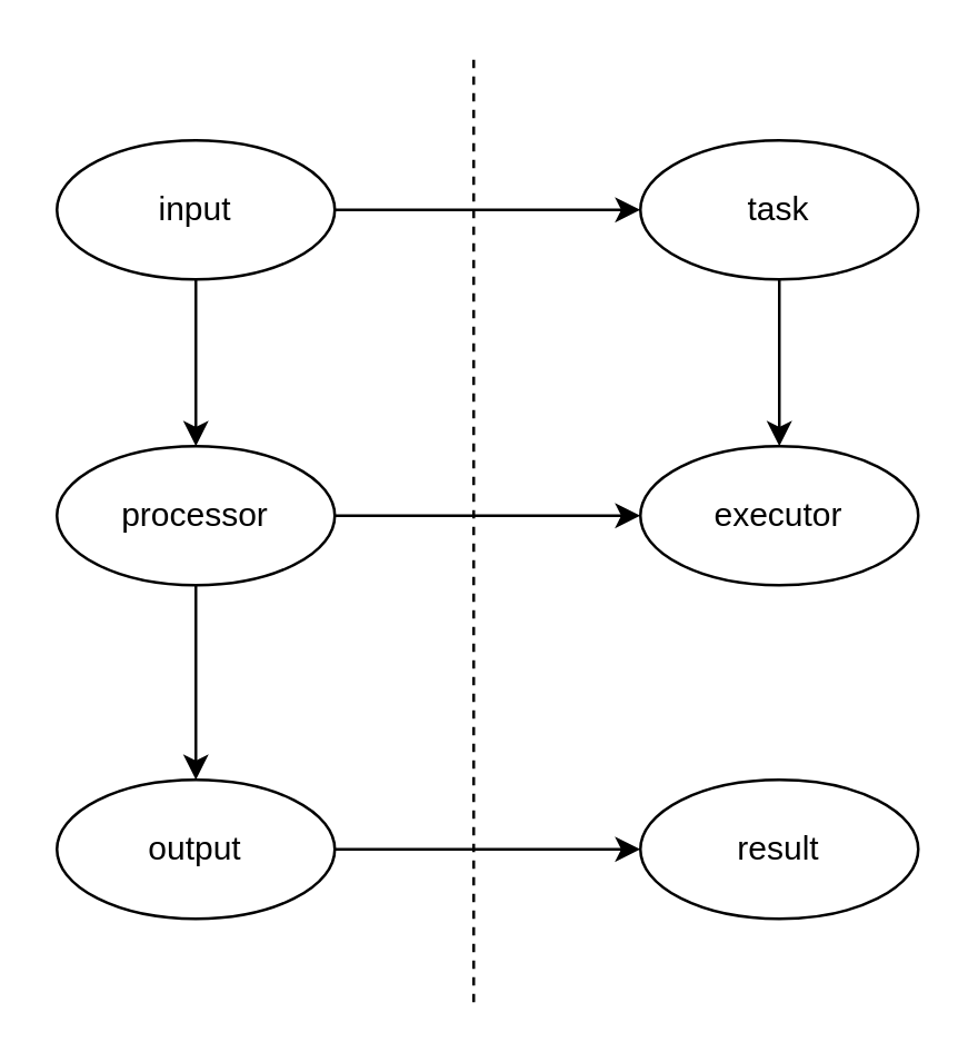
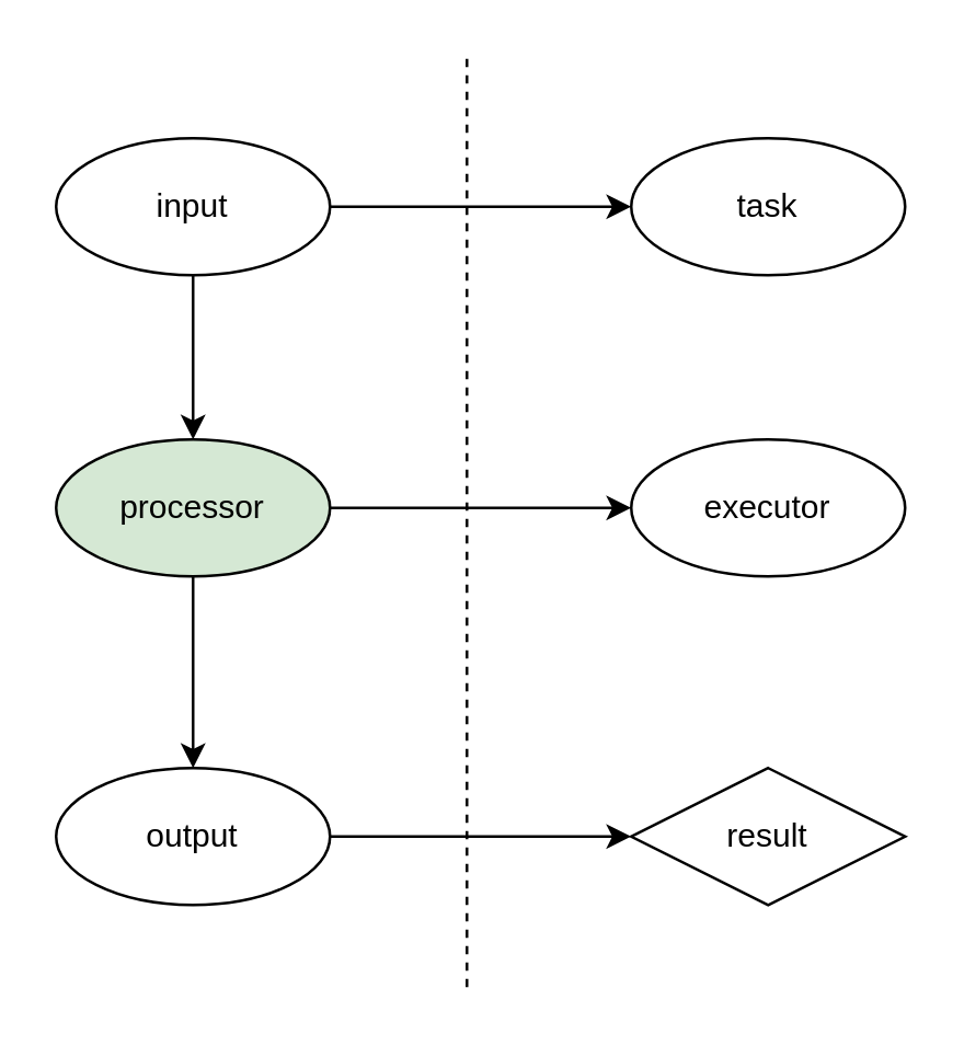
  <mxCell id="0" />
  <mxCell id="1" parent="0" />
  <mxCell id="2" style="edgeStyle=orthogonalEdgeStyle;rounded=0;orthogonalLoop=1;jettySize=auto;html=1;exitX=0.5;exitY=1;exitDx=0;exitDy=0;entryX=0.5;entryY=0;entryDx=0;entryDy=0;" edge="1" parent="1" source="4" target="7"><mxGeometry relative="1" as="geometry" /></mxCell>
  <mxCell id="3" style="edgeStyle=orthogonalEdgeStyle;rounded=0;orthogonalLoop=1;jettySize=auto;html=1;exitX=1;exitY=0.5;exitDx=0;exitDy=0;" edge="1" parent="1" source="4" target="12"><mxGeometry relative="1" as="geometry" /></mxCell>
  <mxCell id="4" value="input" style="ellipse;whiteSpace=wrap;html=1;" vertex="1" parent="1"><mxGeometry x="20" y="50" width="100" height="50" as="geometry" /></mxCell>
  <mxCell id="5" style="edgeStyle=orthogonalEdgeStyle;rounded=0;orthogonalLoop=1;jettySize=auto;html=1;exitX=0.5;exitY=1;exitDx=0;exitDy=0;entryX=0.5;entryY=0;entryDx=0;entryDy=0;" edge="1" parent="1" source="7" target="9"><mxGeometry relative="1" as="geometry" /></mxCell>
  <mxCell id="6" style="edgeStyle=orthogonalEdgeStyle;rounded=0;orthogonalLoop=1;jettySize=auto;html=1;exitX=1;exitY=0.5;exitDx=0;exitDy=0;" edge="1" parent="1" source="7" target="13"><mxGeometry relative="1" as="geometry" /></mxCell>
- <mxCell id="7" value="processor" style="ellipse;whiteSpace=wrap;html=1;" vertex="1" parent="1"><mxGeometry x="20" y="160" width="100" height="50" as="geometry" /></mxCell>
+ <mxCell id="7" value="processor" style="ellipse;whiteSpace=wrap;html=1;fillColor=#d5e8d4;" vertex="1" parent="1"><mxGeometry x="20" y="160" width="100" height="50" as="geometry" /></mxCell>
  <mxCell id="8" style="edgeStyle=orthogonalEdgeStyle;rounded=0;orthogonalLoop=1;jettySize=auto;html=1;exitX=1;exitY=0.5;exitDx=0;exitDy=0;" edge="1" parent="1" source="9" target="14"><mxGeometry relative="1" as="geometry" /></mxCell>
  <mxCell id="9" value="output" style="ellipse;whiteSpace=wrap;html=1;" vertex="1" parent="1"><mxGeometry x="20" y="280" width="100" height="50" as="geometry" /></mxCell>
  <mxCell id="10" value="" style="endArrow=none;dashed=1;html=1;rounded=0;" edge="1" parent="1"><mxGeometry width="50" height="50" relative="1" as="geometry"><mxPoint x="170" y="360" as="sourcePoint" /><mxPoint x="170" y="20" as="targetPoint" /></mxGeometry></mxCell>
- <mxCell id="11" style="edgeStyle=orthogonalEdgeStyle;rounded=0;orthogonalLoop=1;jettySize=auto;html=1;exitX=0.5;exitY=1;exitDx=0;exitDy=0;entryX=0.5;entryY=0;entryDx=0;entryDy=0;" edge="1" parent="1" source="12" target="13"><mxGeometry relative="1" as="geometry" /></mxCell>
  <mxCell id="12" value="task" style="ellipse;whiteSpace=wrap;html=1;" vertex="1" parent="1"><mxGeometry x="230" y="50" width="100" height="50" as="geometry" /></mxCell>
  <mxCell id="13" value="executor" style="ellipse;whiteSpace=wrap;html=1;" vertex="1" parent="1"><mxGeometry x="230" y="160" width="100" height="50" as="geometry" /></mxCell>
- <mxCell id="14" value="result" style="ellipse;whiteSpace=wrap;html=1;" vertex="1" parent="1"><mxGeometry x="230" y="280" width="100" height="50" as="geometry" /></mxCell>
+ <mxCell id="14" value="result" style="rhombus;whiteSpace=wrap;html=1;" vertex="1" parent="1"><mxGeometry x="230" y="280" width="100" height="50" as="geometry" /></mxCell>
